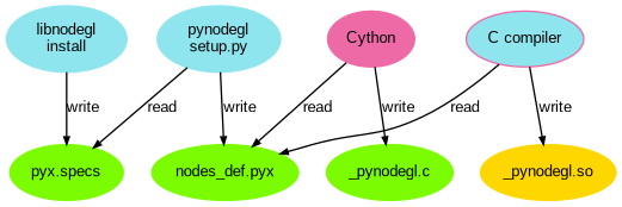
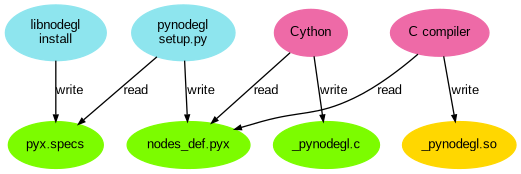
  digraph {
    fontname="Liberation Sans"
    node [color=lawngreen fontname="Liberation Sans" fontsize=10 style=filled]
    edge [arrowsize=0.5 fontname="Liberation Sans" fontsize=10]
    n1 [color=cadetblue2 label="libnodegl\ninstall"]
    n2 [label="pyx.specs"]
    n3 [color=cadetblue2 label="pynodegl\nsetup.py"]
    n4 [label="nodes_def.pyx"]
    n5 [color=hotpink2 label=Cython]
    n6 [label="_pynodegl.c"]
-   n7 [color=hotpink2 label="C compiler" fillcolor=cadetblue2]
+   n7 [color=hotpink2 label="C compiler"]
    n8 [color=gold label="_pynodegl.so"]
    n1 -> n2 [label=write]
    n3 -> n2 [label=read]
    n3 -> n4 [label=write]
    n5 -> n4 [label=read]
    n5 -> n6 [label=write]
    n7 -> n4 [label=read]
    n7 -> n8 [label=write]
  }
